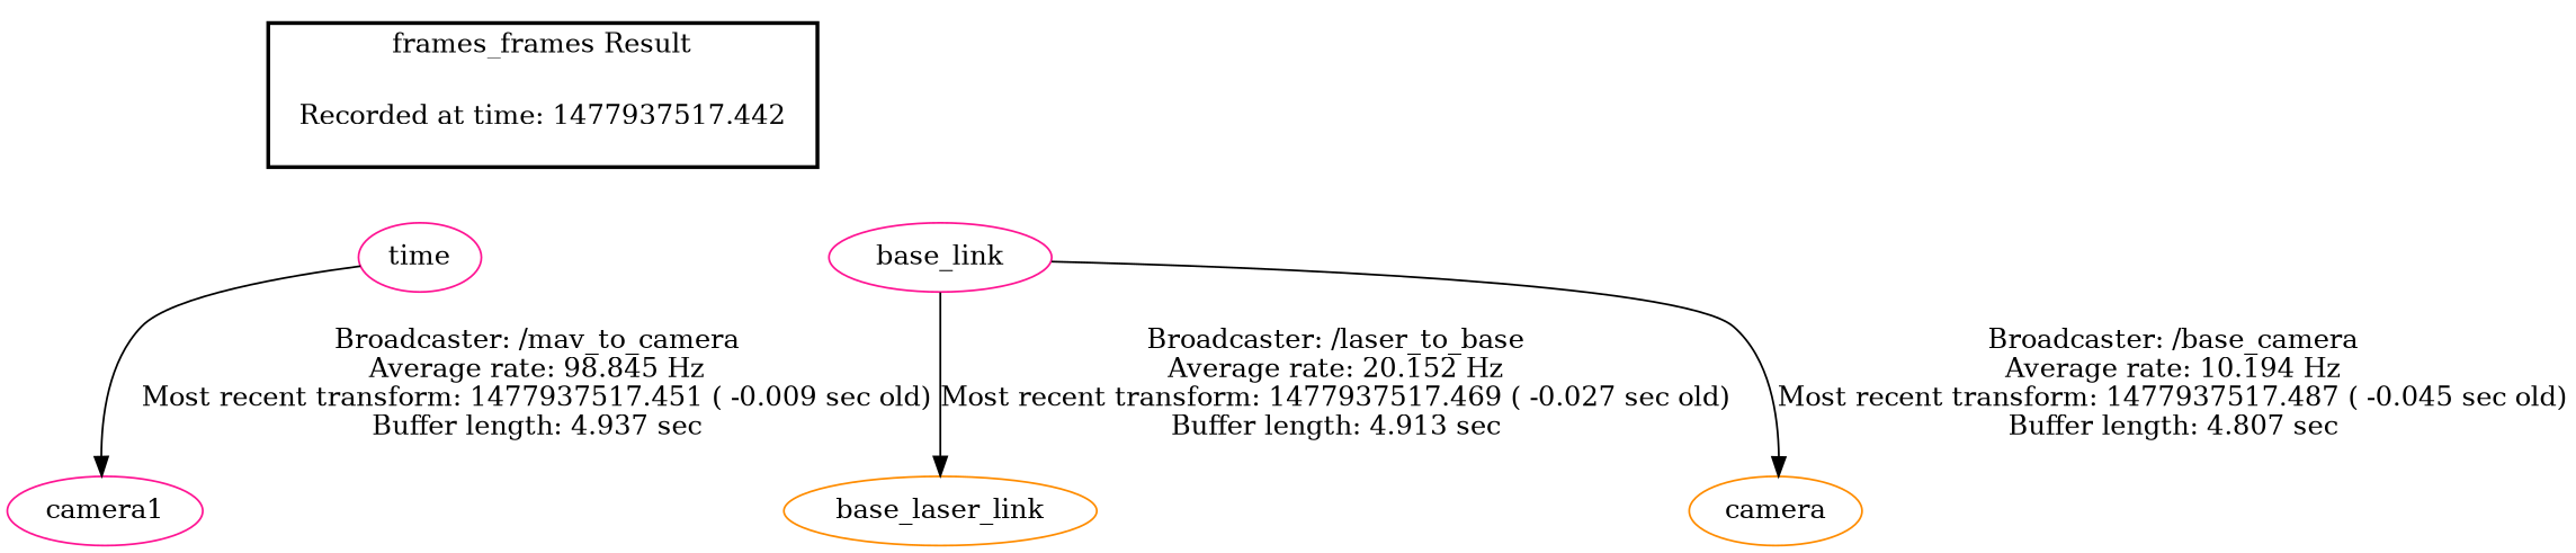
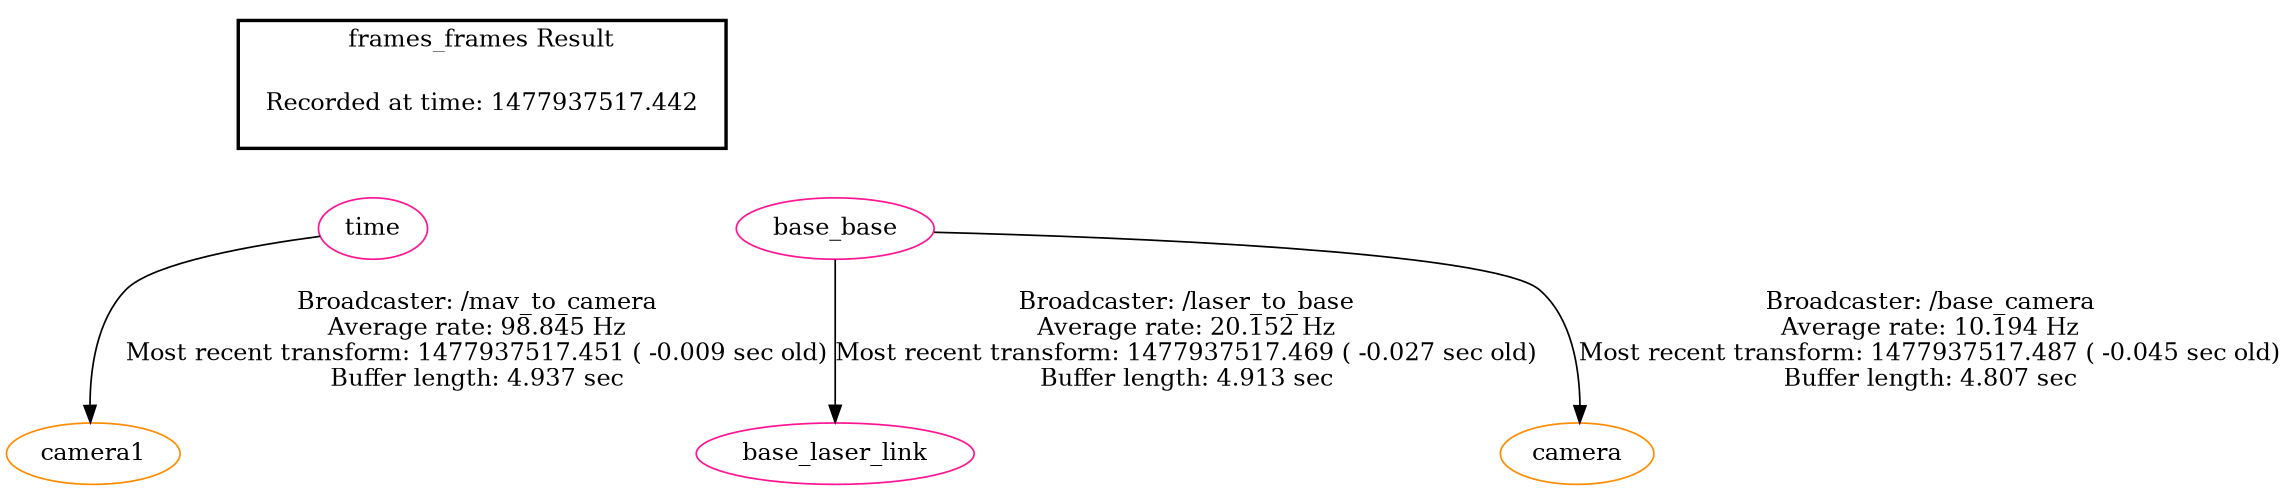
  digraph {
    node [color=deeppink]
    "Recorded at time: 1477937517.442" [shape=plaintext]
    n2 [label=time]
-   base_link
-   camera1
-   base_laser_link [color=darkorange]
+   base_link [label=base_base]
+   camera1 [color=darkorange]
+   base_laser_link
    camera [color=darkorange]
    subgraph cluster_1 {
      color=black
      label="frames_frames Result"
      style=bold
      "Recorded at time: 1477937517.442"
    }
    "Recorded at time: 1477937517.442" -> n2 [style=invis]
    "Recorded at time: 1477937517.442" -> base_link [style=invis]
    n2 -> camera1 [label="Broadcaster: /mav_to_camera\nAverage rate: 98.845 Hz\nMost recent transform: 1477937517.451 ( -0.009 sec old)\nBuffer length: 4.937 sec\n"]
    base_link -> base_laser_link [label="Broadcaster: /laser_to_base\nAverage rate: 20.152 Hz\nMost recent transform: 1477937517.469 ( -0.027 sec old)\nBuffer length: 4.913 sec\n"]
    base_link -> camera [label="Broadcaster: /base_camera\nAverage rate: 10.194 Hz\nMost recent transform: 1477937517.487 ( -0.045 sec old)\nBuffer length: 4.807 sec\n"]
  }
